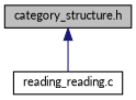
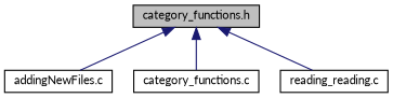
  digraph {
    fontname=Lato
    node [color=black fillcolor=white fontname=Lato fontsize=10 shape=record style=filled]
    edge [color=midnightblue dir=back fontname=Lato fontsize=10 labelfontname=Helvetica labelfontsize=10 style=solid]
-   n1 [fillcolor=grey75 fontcolor=black height=0.2 label="category_structure.h" width=0.4]
+   n1 [fillcolor=grey75 fontcolor=black height=0.2 label="category_functions.h" width=0.4]
+   n2 [height=0.2 label="addingNewFiles.c" width=0.4]
+   n3 [height=0.2 label="category_functions.c" width=0.4]
    n4 [height=0.2 label="reading_reading.c" width=0.4]
+   n1 -> n2
+   n1 -> n3
    n1 -> n4
  }
